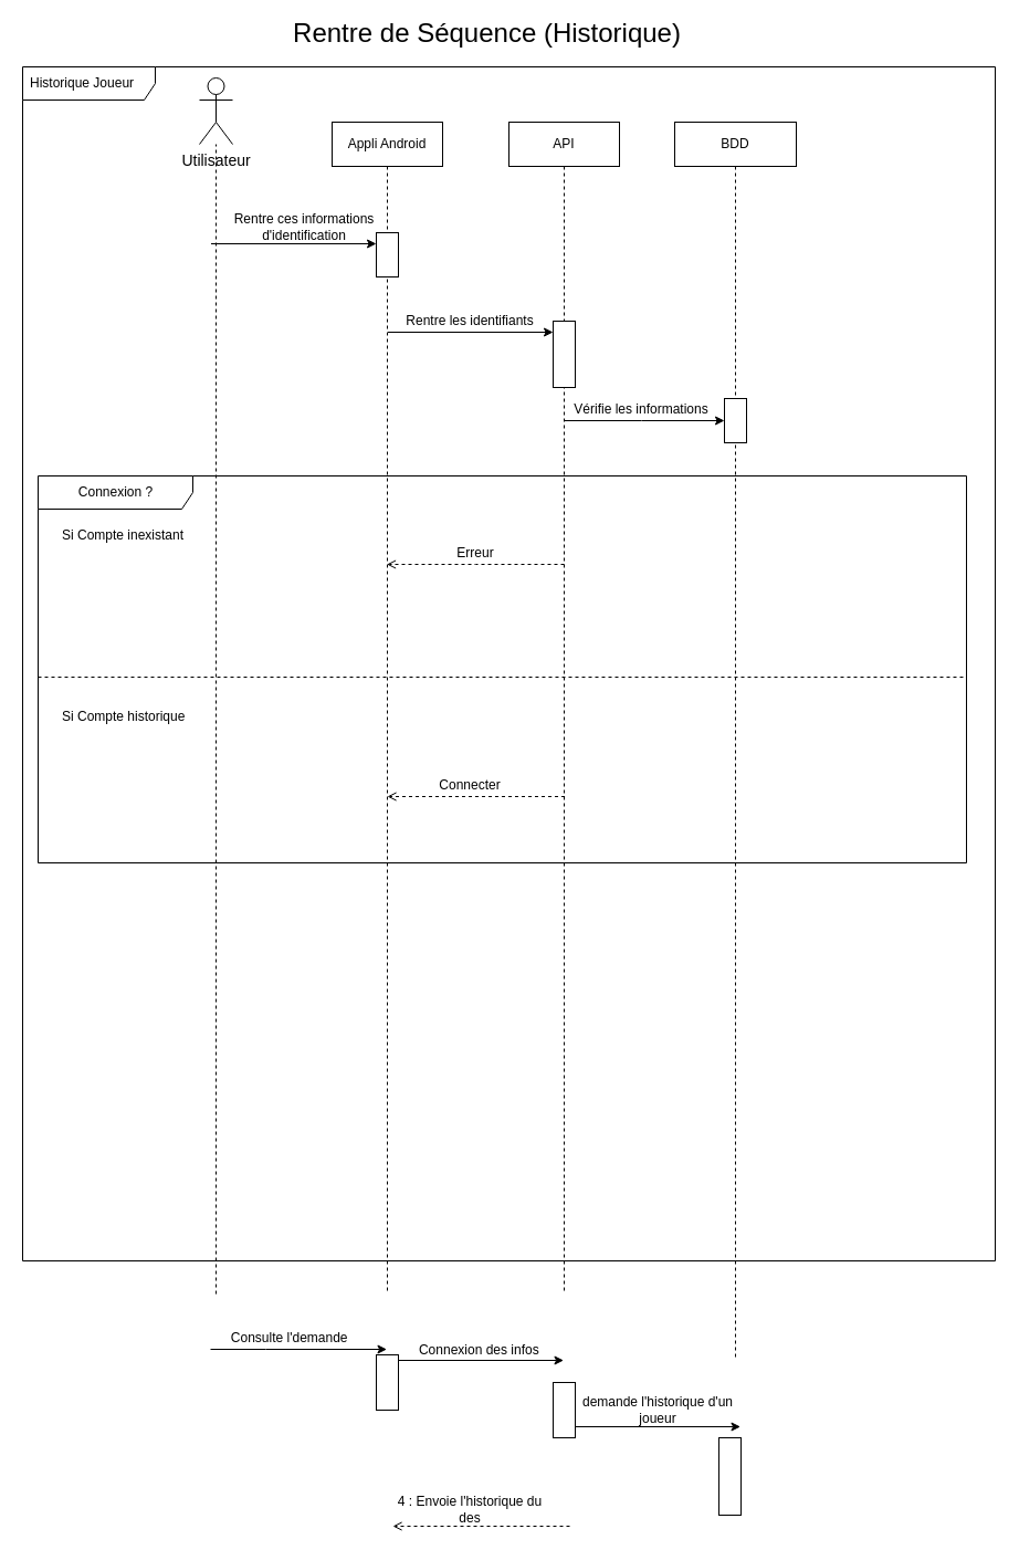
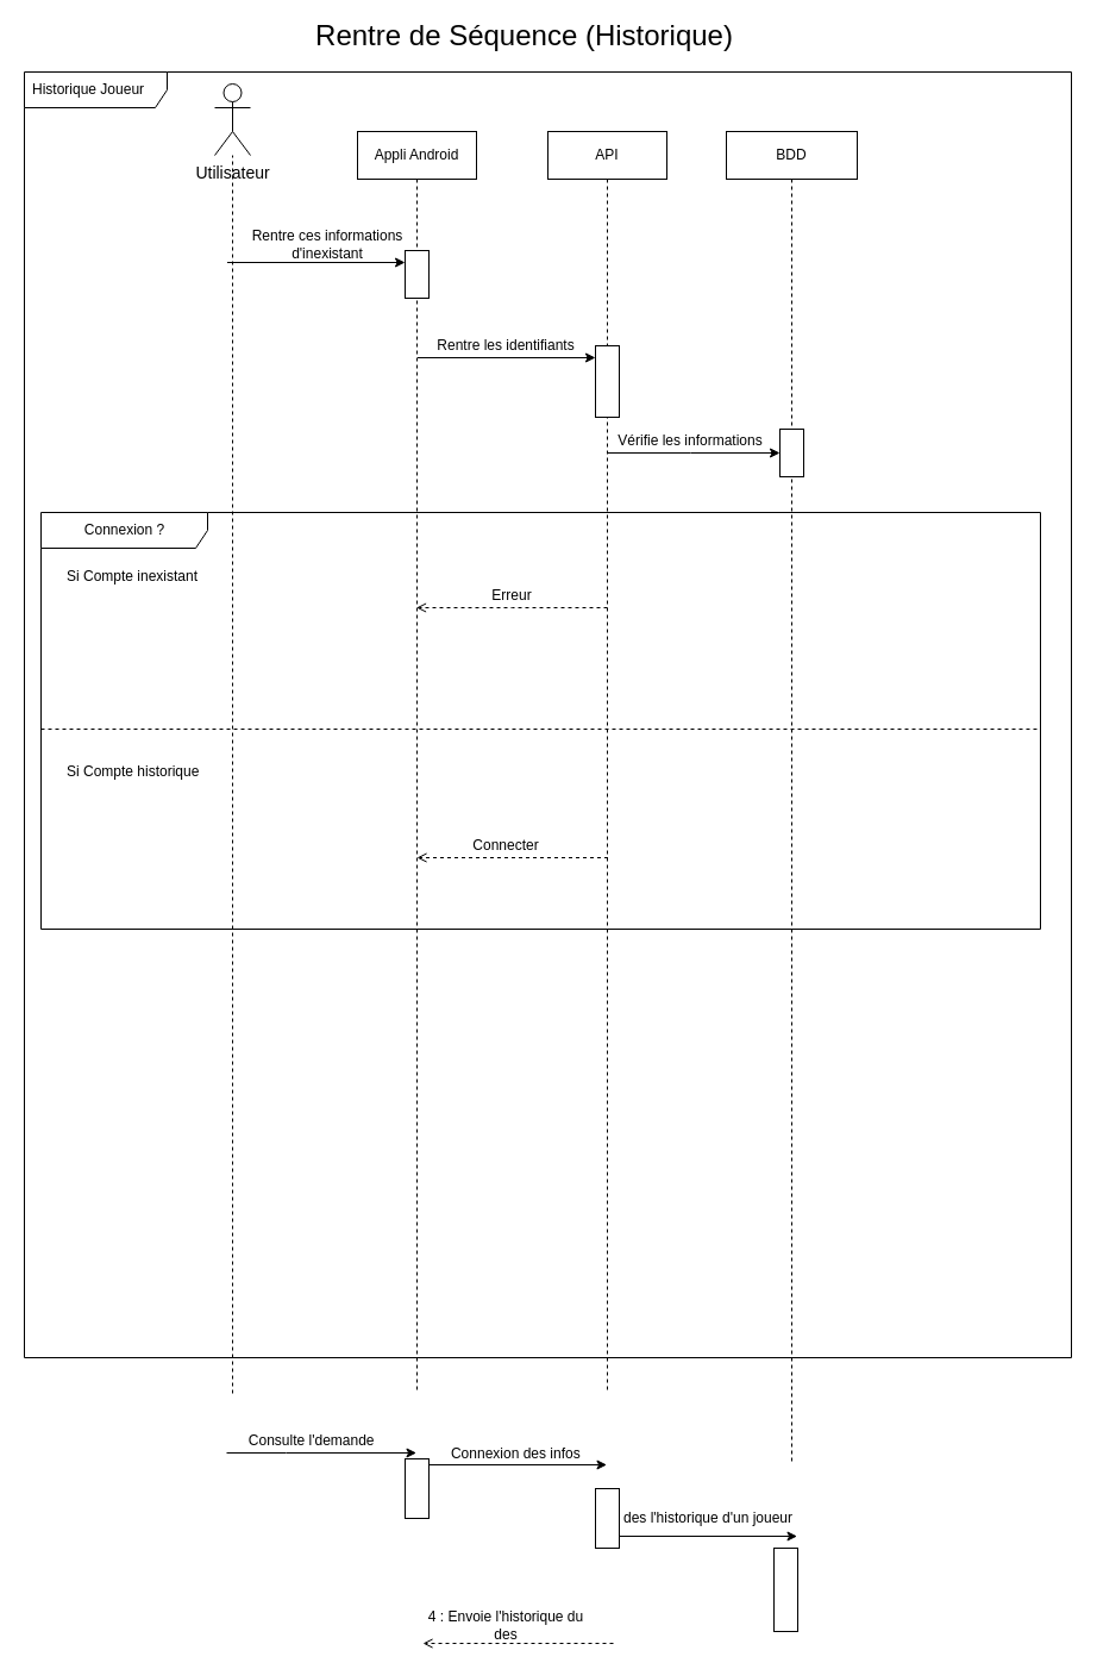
  <mxCell id="0" />
  <mxCell id="1" parent="0" />
  <mxCell id="2" value="Historique Joueur" style="shape=umlFrame;whiteSpace=wrap;html=1;width=120;height=30;boundedLbl=1;verticalAlign=middle;align=left;spacingLeft=5;" parent="1" vertex="1"><mxGeometry x="20" y="60" width="880" height="1080" as="geometry" /></mxCell>
  <mxCell id="3" value="Appli Android" style="shape=umlLifeline;perimeter=lifelinePerimeter;whiteSpace=wrap;html=1;container=1;collapsible=0;recursiveResize=0;outlineConnect=0;" parent="1" vertex="1"><mxGeometry x="300" y="110" width="100" height="1060" as="geometry" /></mxCell>
  <mxCell id="4" value="" style="rounded=0;whiteSpace=wrap;html=1;fontSize=14;" parent="3" vertex="1"><mxGeometry x="40" y="1115" width="20" height="50" as="geometry" /></mxCell>
  <mxCell id="5" value="" style="rounded=0;whiteSpace=wrap;html=1;" vertex="1" parent="3"><mxGeometry x="40" y="100" width="20" height="40" as="geometry" /></mxCell>
  <mxCell id="6" value="" style="html=1;verticalAlign=bottom;labelBackgroundColor=none;endArrow=open;endFill=0;dashed=1;rounded=0;" edge="1" parent="3"><mxGeometry width="160" relative="1" as="geometry"><mxPoint x="210.5" y="610" as="sourcePoint" /><mxPoint x="50" y="610" as="targetPoint" /><Array as="points"><mxPoint x="130.5" y="610" /></Array></mxGeometry></mxCell>
  <mxCell id="7" value="API" style="shape=umlLifeline;perimeter=lifelinePerimeter;whiteSpace=wrap;html=1;container=1;collapsible=0;recursiveResize=0;outlineConnect=0;" parent="1" vertex="1"><mxGeometry x="460" y="110" width="100" height="1060" as="geometry" /></mxCell>
  <mxCell id="8" value="" style="rounded=0;whiteSpace=wrap;html=1;fontSize=14;" parent="7" vertex="1"><mxGeometry x="40" y="1140" width="20" height="50" as="geometry" /></mxCell>
  <mxCell id="9" value="" style="rounded=0;whiteSpace=wrap;html=1;" vertex="1" parent="7"><mxGeometry x="40" y="180" width="20" height="60" as="geometry" /></mxCell>
  <mxCell id="10" value="BDD" style="shape=umlLifeline;perimeter=lifelinePerimeter;whiteSpace=wrap;html=1;container=1;collapsible=0;recursiveResize=0;outlineConnect=0;" parent="1" vertex="1"><mxGeometry x="610" y="110" width="110" height="1120" as="geometry" /></mxCell>
  <mxCell id="11" value="" style="rounded=0;whiteSpace=wrap;html=1;fontSize=14;" parent="10" vertex="1"><mxGeometry x="40" y="1190" width="20" height="70" as="geometry" /></mxCell>
  <mxCell id="12" value="" style="rounded=0;whiteSpace=wrap;html=1;" vertex="1" parent="10"><mxGeometry x="45" y="250" width="20" height="40" as="geometry" /></mxCell>
  <mxCell id="13" value="&lt;font style=&quot;font-size: 24px&quot;&gt;Rentre de Séquence (Historique)&lt;/font&gt;" style="text;html=1;resizable=0;autosize=1;align=center;verticalAlign=middle;points=[];fillColor=none;strokeColor=none;rounded=0;" parent="1" vertex="1"><mxGeometry x="230" y="20" width="420" height="20" as="geometry" /></mxCell>
  <mxCell id="14" value="&lt;span style=&quot;font-size: 14px&quot;&gt;Utilisateur&lt;/span&gt;" style="shape=umlActor;verticalLabelPosition=bottom;verticalAlign=top;html=1;" parent="1" vertex="1"><mxGeometry x="180" y="70" width="30" height="60" as="geometry" /></mxCell>
  <mxCell id="15" value="" style="endArrow=none;dashed=1;html=1;rounded=0;startArrow=none;" parent="1" target="14" edge="1"><mxGeometry width="50" height="50" relative="1" as="geometry"><mxPoint x="195" y="1170" as="sourcePoint" /><mxPoint x="250" y="380" as="targetPoint" /></mxGeometry></mxCell>
  <mxCell id="16" value="" style="endArrow=classic;html=1;rounded=0;" parent="1" edge="1"><mxGeometry width="50" height="50" relative="1" as="geometry"><mxPoint x="190" y="1220" as="sourcePoint" /><mxPoint x="349.5" y="1220" as="targetPoint" /><Array as="points"><mxPoint x="240" y="1220" /></Array></mxGeometry></mxCell>
  <mxCell id="17" value="&amp;nbsp;Consulte l'demande" style="text;html=1;strokeColor=none;fillColor=none;align=center;verticalAlign=middle;whiteSpace=wrap;rounded=0;" parent="1" vertex="1"><mxGeometry x="190" y="1200" width="140" height="20" as="geometry" /></mxCell>
  <mxCell id="18" value="" style="endArrow=classic;html=1;rounded=0;" parent="1" edge="1"><mxGeometry width="50" height="50" relative="1" as="geometry"><mxPoint x="360" y="1230" as="sourcePoint" /><mxPoint x="509.5" y="1230" as="targetPoint" /></mxGeometry></mxCell>
  <mxCell id="19" value="Connexion des infos&amp;nbsp;" style="text;html=1;strokeColor=none;fillColor=none;align=center;verticalAlign=middle;whiteSpace=wrap;rounded=0;" parent="1" vertex="1"><mxGeometry x="350" y="1211" width="170" height="20" as="geometry" /></mxCell>
- <mxCell id="20" value="demande l'historique d'un joueur" style="text;html=1;strokeColor=none;fillColor=none;align=center;verticalAlign=middle;whiteSpace=wrap;rounded=0;" parent="1" vertex="1"><mxGeometry x="520" y="1260" width="150" height="30" as="geometry" /></mxCell>
+ <mxCell id="20" value="des l'historique d'un joueur" style="text;html=1;strokeColor=none;fillColor=none;align=center;verticalAlign=middle;whiteSpace=wrap;rounded=0;" parent="1" vertex="1"><mxGeometry x="520" y="1260" width="150" height="30" as="geometry" /></mxCell>
  <mxCell id="21" value="4 : Envoie l'historique du des" style="text;html=1;strokeColor=none;fillColor=none;align=center;verticalAlign=middle;whiteSpace=wrap;rounded=0;fontFamily=Helvetica;fontSize=12;fontColor=default;" parent="1" vertex="1"><mxGeometry x="350" y="1350" width="150" height="30" as="geometry" /></mxCell>
  <mxCell id="22" value="" style="endArrow=classic;html=1;rounded=0;" parent="1" edge="1"><mxGeometry width="50" height="50" relative="1" as="geometry"><mxPoint x="520" y="1290" as="sourcePoint" /><mxPoint x="669.5" y="1290" as="targetPoint" /></mxGeometry></mxCell>
  <mxCell id="23" value="" style="endArrow=classic;html=1;rounded=0;" edge="1" parent="1"><mxGeometry width="50" height="50" relative="1" as="geometry"><mxPoint x="190.5" y="220" as="sourcePoint" /><mxPoint x="340" y="220" as="targetPoint" /></mxGeometry></mxCell>
- <mxCell id="24" value="Rentre ces informations d'identification" style="text;html=1;strokeColor=none;fillColor=none;align=center;verticalAlign=middle;whiteSpace=wrap;rounded=0;" vertex="1" parent="1"><mxGeometry x="200" y="190" width="150" height="30" as="geometry" /></mxCell>
+ <mxCell id="24" value="Rentre ces informations d'inexistant" style="text;html=1;strokeColor=none;fillColor=none;align=center;verticalAlign=middle;whiteSpace=wrap;rounded=0;" vertex="1" parent="1"><mxGeometry x="200" y="190" width="150" height="30" as="geometry" /></mxCell>
  <mxCell id="25" value="" style="endArrow=classic;html=1;rounded=0;" edge="1" parent="1"><mxGeometry width="50" height="50" relative="1" as="geometry"><mxPoint x="350.5" y="300" as="sourcePoint" /><mxPoint x="500" y="300" as="targetPoint" /></mxGeometry></mxCell>
  <mxCell id="26" value="Rentre les identifiants" style="text;html=1;strokeColor=none;fillColor=none;align=center;verticalAlign=middle;whiteSpace=wrap;rounded=0;" vertex="1" parent="1"><mxGeometry x="350" y="280" width="150" height="20" as="geometry" /></mxCell>
  <mxCell id="27" value="" style="endArrow=classic;html=1;rounded=0;entryX=0;entryY=0.5;entryDx=0;entryDy=0;" edge="1" parent="1" source="7" target="12"><mxGeometry width="50" height="50" relative="1" as="geometry"><mxPoint x="510.5" y="400" as="sourcePoint" /><mxPoint x="660" y="400" as="targetPoint" /><Array as="points"><mxPoint x="580" y="380" /></Array></mxGeometry></mxCell>
  <mxCell id="28" value="Vérifie les informations" style="text;html=1;strokeColor=none;fillColor=none;align=center;verticalAlign=middle;whiteSpace=wrap;rounded=0;" vertex="1" parent="1"><mxGeometry x="510" y="360" width="140" height="20" as="geometry" /></mxCell>
  <mxCell id="29" value="" style="html=1;verticalAlign=bottom;labelBackgroundColor=none;endArrow=open;endFill=0;dashed=1;rounded=0;" edge="1" parent="1"><mxGeometry width="160" relative="1" as="geometry"><mxPoint x="515" y="1380" as="sourcePoint" /><mxPoint x="355" y="1380" as="targetPoint" /></mxGeometry></mxCell>
  <mxCell id="30" value="" style="html=1;verticalAlign=bottom;labelBackgroundColor=none;endArrow=open;endFill=0;dashed=1;rounded=0;" edge="1" parent="1" target="3"><mxGeometry width="160" relative="1" as="geometry"><mxPoint x="510" y="510" as="sourcePoint" /><mxPoint x="530" y="510" as="targetPoint" /><Array as="points"><mxPoint x="430" y="510" /></Array></mxGeometry></mxCell>
  <mxCell id="31" value="Erreur" style="text;html=1;strokeColor=none;fillColor=none;align=center;verticalAlign=middle;whiteSpace=wrap;rounded=0;" vertex="1" parent="1"><mxGeometry x="400" y="490" width="60" height="20" as="geometry" /></mxCell>
  <mxCell id="32" value="Connecter" style="text;html=1;strokeColor=none;fillColor=none;align=center;verticalAlign=middle;whiteSpace=wrap;rounded=0;" vertex="1" parent="1"><mxGeometry x="395" y="700" width="60" height="20" as="geometry" /></mxCell>
  <mxCell id="33" value="Connexion ?" style="shape=umlFrame;tabWidth=110;tabHeight=30;tabPosition=left;html=1;boundedLbl=1;labelInHeader=1;width=140;height=30;" vertex="1" parent="1"><mxGeometry x="34" y="430" width="840" height="350" as="geometry" /></mxCell>
  <mxCell id="34" value="Si Compte inexistant " style="text" vertex="1" parent="33"><mxGeometry width="120" height="20" relative="1" as="geometry"><mxPoint x="20" y="40" as="offset" /></mxGeometry></mxCell>
  <mxCell id="35" value="Si Compte historique" style="line;strokeWidth=1;dashed=1;labelPosition=center;verticalLabelPosition=bottom;align=left;verticalAlign=top;spacingLeft=20;spacingTop=15;" vertex="1" parent="33"><mxGeometry y="175" width="840.0" height="14.0" as="geometry" /></mxCell>
